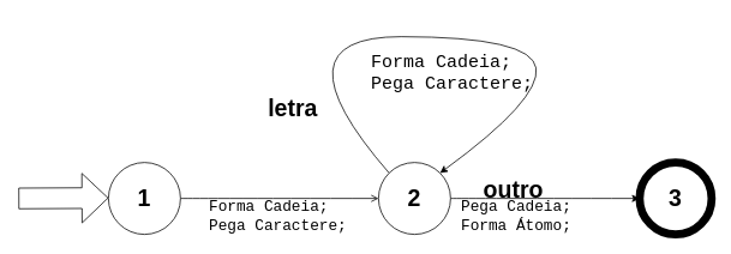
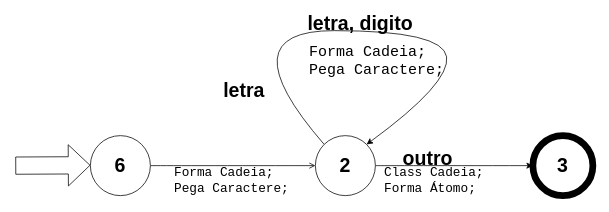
  <mxCell id="0" />
  <mxCell id="1" parent="0" />
  <mxCell id="2" style="edgeStyle=none;curved=1;orthogonalLoop=1;jettySize=auto;html=1;exitX=1;exitY=0.5;exitDx=0;exitDy=0;entryX=0;entryY=0.5;entryDx=0;entryDy=0;fontFamily=Courier New;fontSize=17;endArrow=open;" edge="1" parent="1" source="3" target="6"><mxGeometry relative="1" as="geometry" /></mxCell>
- <mxCell id="3" value="1" style="ellipse;whiteSpace=wrap;html=1;aspect=fixed;fontSize=26;fontStyle=1;strokeWidth=1;gradientColor=none;perimeterSpacing=0;" vertex="1" parent="1"><mxGeometry x="120" y="180" width="80" height="80" as="geometry" /></mxCell>
+ <mxCell id="3" value="6" style="ellipse;whiteSpace=wrap;html=1;aspect=fixed;fontSize=26;fontStyle=1;strokeWidth=1;gradientColor=none;perimeterSpacing=0;" vertex="1" parent="1"><mxGeometry x="120" y="180" width="80" height="80" as="geometry" /></mxCell>
  <mxCell id="4" style="edgeStyle=none;curved=1;orthogonalLoop=1;jettySize=auto;html=1;exitX=0;exitY=0;exitDx=0;exitDy=0;fontFamily=Courier New;fontSize=20;entryX=1;entryY=0;entryDx=0;entryDy=0;" edge="1" parent="1" source="6" target="6"><mxGeometry relative="1" as="geometry"><mxPoint x="550" y="30" as="targetPoint" /><Array as="points"><mxPoint x="300" y="40" /><mxPoint x="590" y="40" /><mxPoint x="600" y="110" /></Array></mxGeometry></mxCell>
  <mxCell id="5" style="edgeStyle=none;curved=1;orthogonalLoop=1;jettySize=auto;html=1;exitX=1;exitY=0.5;exitDx=0;exitDy=0;entryX=0;entryY=0.5;entryDx=0;entryDy=0;fontFamily=Courier New;fontSize=17;" edge="1" parent="1" source="6" target="8"><mxGeometry relative="1" as="geometry" /></mxCell>
  <mxCell id="6" value="2" style="ellipse;whiteSpace=wrap;html=1;aspect=fixed;fontSize=26;fontStyle=1;strokeWidth=1;gradientColor=none;perimeterSpacing=0;" vertex="1" parent="1"><mxGeometry x="420" y="180" width="80" height="80" as="geometry" /></mxCell>
  <mxCell id="7" value="" style="shape=flexArrow;endArrow=classic;html=1;fontSize=26;endWidth=31;endSize=9.31;width=23;" edge="1" parent="1"><mxGeometry width="50" height="50" relative="1" as="geometry"><mxPoint x="20" y="220" as="sourcePoint" /><mxPoint x="120" y="219.5" as="targetPoint" /></mxGeometry></mxCell>
  <mxCell id="8" value="3" style="ellipse;whiteSpace=wrap;html=1;aspect=fixed;strokeWidth=9;gradientColor=none;fontSize=26;fontStyle=1;perimeterSpacing=0;" vertex="1" parent="1"><mxGeometry x="710" y="180" width="80" height="80" as="geometry" /></mxCell>
  <mxCell id="9" value="letra" style="text;html=1;strokeColor=none;fillColor=none;align=center;verticalAlign=middle;whiteSpace=wrap;rounded=0;fontSize=26;fontStyle=1" vertex="1" parent="1"><mxGeometry x="305" y="110" width="40" height="20" as="geometry" /></mxCell>
+ <mxCell id="10" value="letra, digito" style="text;html=1;strokeColor=none;fillColor=none;align=center;verticalAlign=middle;whiteSpace=wrap;rounded=0;fontSize=26;fontStyle=1" vertex="1" parent="1"><mxGeometry x="400" y="20" width="160" height="20" as="geometry" /></mxCell>
  <mxCell id="11" value="&lt;div&gt;Forma Cadeia;&lt;/div&gt;&lt;div&gt;Pega Caractere;&lt;br&gt;&lt;/div&gt;" style="text;html=1;strokeColor=none;fillColor=none;align=left;verticalAlign=middle;whiteSpace=wrap;rounded=0;fontSize=20;fontFamily=Courier New;" vertex="1" parent="1"><mxGeometry x="410" y="70" width="220" height="20" as="geometry" /></mxCell>
  <mxCell id="12" value="outro" style="text;html=1;strokeColor=none;fillColor=none;align=center;verticalAlign=middle;whiteSpace=wrap;rounded=0;fontSize=26;fontStyle=1" vertex="1" parent="1"><mxGeometry x="550" y="200" width="40" height="20" as="geometry" /></mxCell>
- <mxCell id="13" value="&lt;div style=&quot;font-size: 17px;&quot;&gt;Pega Cadeia;&lt;/div&gt;&lt;div style=&quot;font-size: 17px;&quot;&gt;Forma Átomo;&lt;br style=&quot;font-size: 17px;&quot;&gt;&lt;/div&gt;" style="text;html=1;strokeColor=none;fillColor=none;align=left;verticalAlign=middle;whiteSpace=wrap;rounded=0;fontSize=17;fontFamily=Courier New;" vertex="1" parent="1"><mxGeometry x="510" y="230" width="220" height="20" as="geometry" /></mxCell>
+ <mxCell id="13" value="&lt;div style=&quot;font-size: 17px;&quot;&gt;Class Cadeia;&lt;/div&gt;&lt;div style=&quot;font-size: 17px;&quot;&gt;Forma Átomo;&lt;br style=&quot;font-size: 17px;&quot;&gt;&lt;/div&gt;" style="text;html=1;strokeColor=none;fillColor=none;align=left;verticalAlign=middle;whiteSpace=wrap;rounded=0;fontSize=17;fontFamily=Courier New;" vertex="1" parent="1"><mxGeometry x="510" y="230" width="220" height="20" as="geometry" /></mxCell>
  <mxCell id="14" style="edgeStyle=none;curved=1;orthogonalLoop=1;jettySize=auto;html=1;exitX=0.25;exitY=0;exitDx=0;exitDy=0;fontFamily=Courier New;fontSize=20;" edge="1" parent="1" source="12" target="12"><mxGeometry relative="1" as="geometry" /></mxCell>
  <mxCell id="15" value="&lt;div style=&quot;font-size: 17px;&quot;&gt;Forma Cadeia;&lt;/div&gt;&lt;div style=&quot;font-size: 17px;&quot;&gt;Pega Caractere;&lt;br style=&quot;font-size: 17px;&quot;&gt;&lt;/div&gt;" style="text;html=1;strokeColor=none;fillColor=none;align=left;verticalAlign=middle;whiteSpace=wrap;rounded=0;fontSize=17;fontFamily=Courier New;" vertex="1" parent="1"><mxGeometry x="230" y="230" width="220" height="20" as="geometry" /></mxCell>
